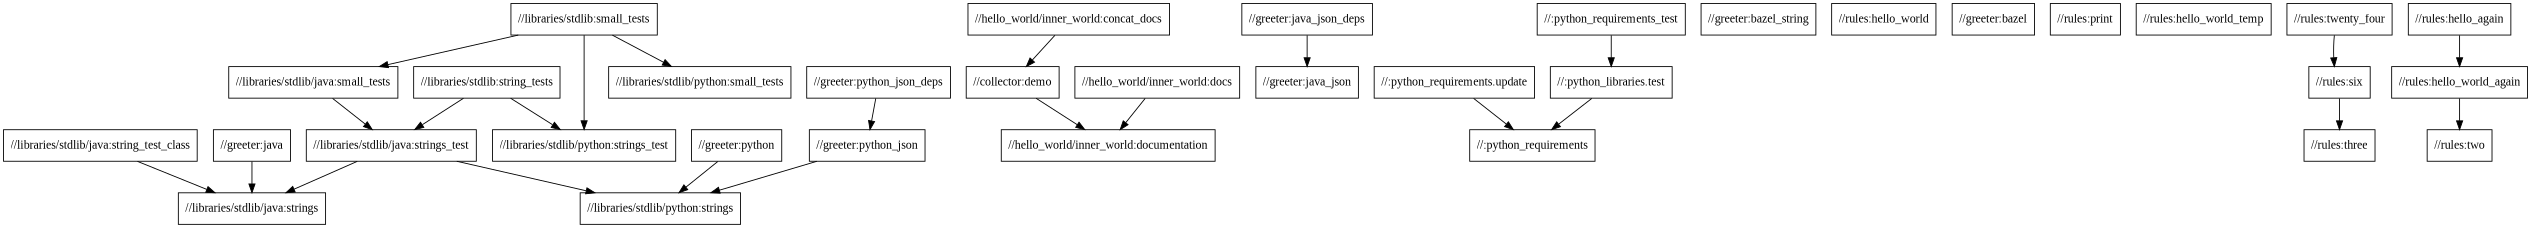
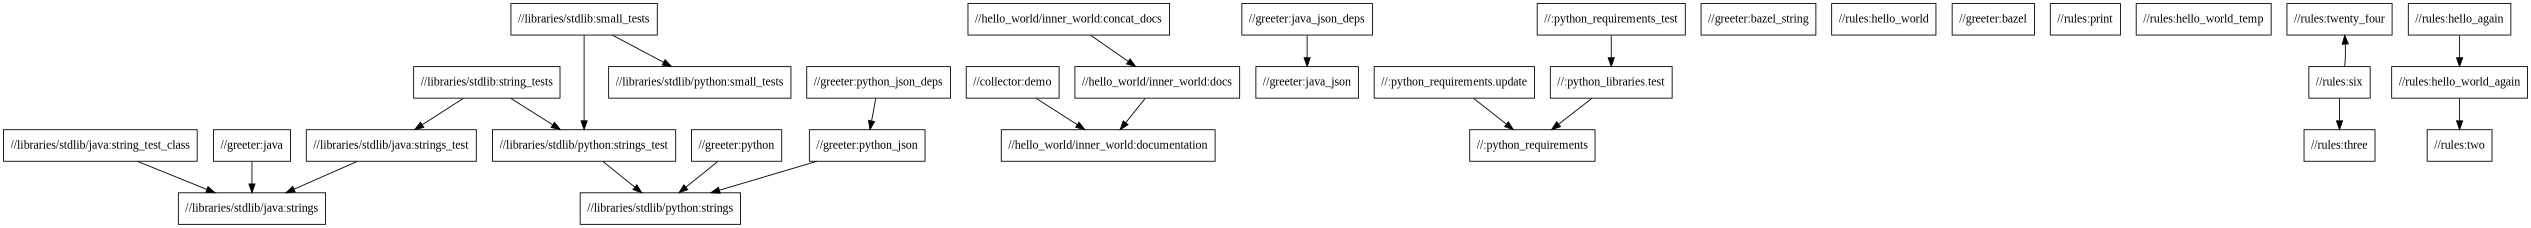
  digraph {
    fontname="Liberation Serif"
    node [fontname="Liberation Serif" shape=box]
    edge [fontname="Liberation Serif"]
    "//libraries/stdlib:string_tests"
    "//libraries/stdlib/java:strings_test"
    "//libraries/stdlib/python:strings_test"
    "//libraries/stdlib/java:strings"
    "//libraries/stdlib/python:strings"
    "//libraries/stdlib/java:string_test_class"
    "//greeter:python"
    "//collector:demo"
    "//hello_world/inner_world:documentation"
    "//greeter:java_json_deps"
    "//greeter:java_json"
    "//:python_requirements.update"
    "//:python_requirements"
    "//hello_world/inner_world:concat_docs"
    "//hello_world/inner_world:docs"
    n16 [label="//:python_libraries.test"]
    "//:python_requirements_test"
    "//greeter:python_json_deps"
    "//greeter:python_json"
    "//greeter:java"
    n21 [label="//greeter:bazel_string"]
    "//rules:hello_world"
    "//greeter:bazel"
    "//rules:print"
    "//rules:hello_world_temp"
    "//libraries/stdlib:small_tests"
-   "//libraries/stdlib/java:small_tests"
    "//libraries/stdlib/python:small_tests"
    "//rules:twenty_four"
    "//rules:six"
    "//rules:three"
    "//rules:hello_again"
    "//rules:hello_world_again"
    "//rules:two"
    "//libraries/stdlib:string_tests" -> "//libraries/stdlib/java:strings_test"
    "//libraries/stdlib:string_tests" -> "//libraries/stdlib/python:strings_test"
    "//libraries/stdlib/java:strings_test" -> "//libraries/stdlib/java:strings"
-   "//libraries/stdlib/java:strings_test" -> "//libraries/stdlib/python:strings"
+   "//libraries/stdlib/python:strings_test" -> "//libraries/stdlib/python:strings"
    "//libraries/stdlib/java:string_test_class" -> "//libraries/stdlib/java:strings"
    "//greeter:python" -> "//libraries/stdlib/python:strings"
    "//collector:demo" -> "//hello_world/inner_world:documentation"
    "//greeter:java_json_deps" -> "//greeter:java_json"
    "//:python_requirements.update" -> "//:python_requirements"
-   "//hello_world/inner_world:concat_docs" -> "//collector:demo"
+   "//hello_world/inner_world:concat_docs" -> "//hello_world/inner_world:docs"
    "//hello_world/inner_world:docs" -> "//hello_world/inner_world:documentation"
    n16 -> "//:python_requirements"
    "//:python_requirements_test" -> n16
    "//greeter:python_json_deps" -> "//greeter:python_json"
    "//greeter:python_json" -> "//libraries/stdlib/python:strings"
    "//greeter:java" -> "//libraries/stdlib/java:strings"
    "//libraries/stdlib:small_tests" -> "//libraries/stdlib/python:strings_test"
-   "//libraries/stdlib:small_tests" -> "//libraries/stdlib/java:small_tests"
    "//libraries/stdlib:small_tests" -> "//libraries/stdlib/python:small_tests"
-   "//libraries/stdlib/java:small_tests" -> "//libraries/stdlib/java:strings_test"
-   "//rules:twenty_four" -> "//rules:six"
+   "//rules:six" -> "//rules:twenty_four"
    "//rules:six" -> "//rules:three"
    "//rules:hello_again" -> "//rules:hello_world_again"
    "//rules:hello_world_again" -> "//rules:two"
  }
